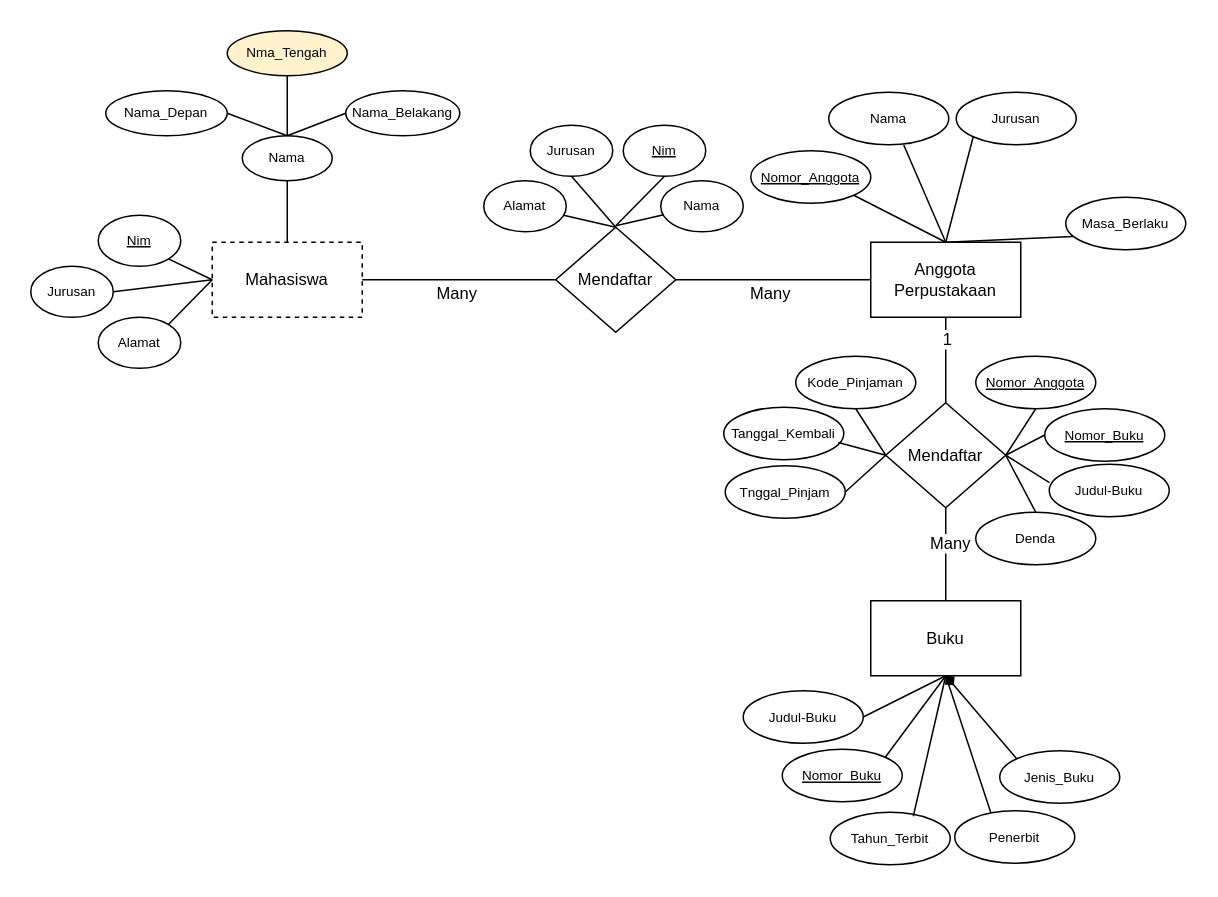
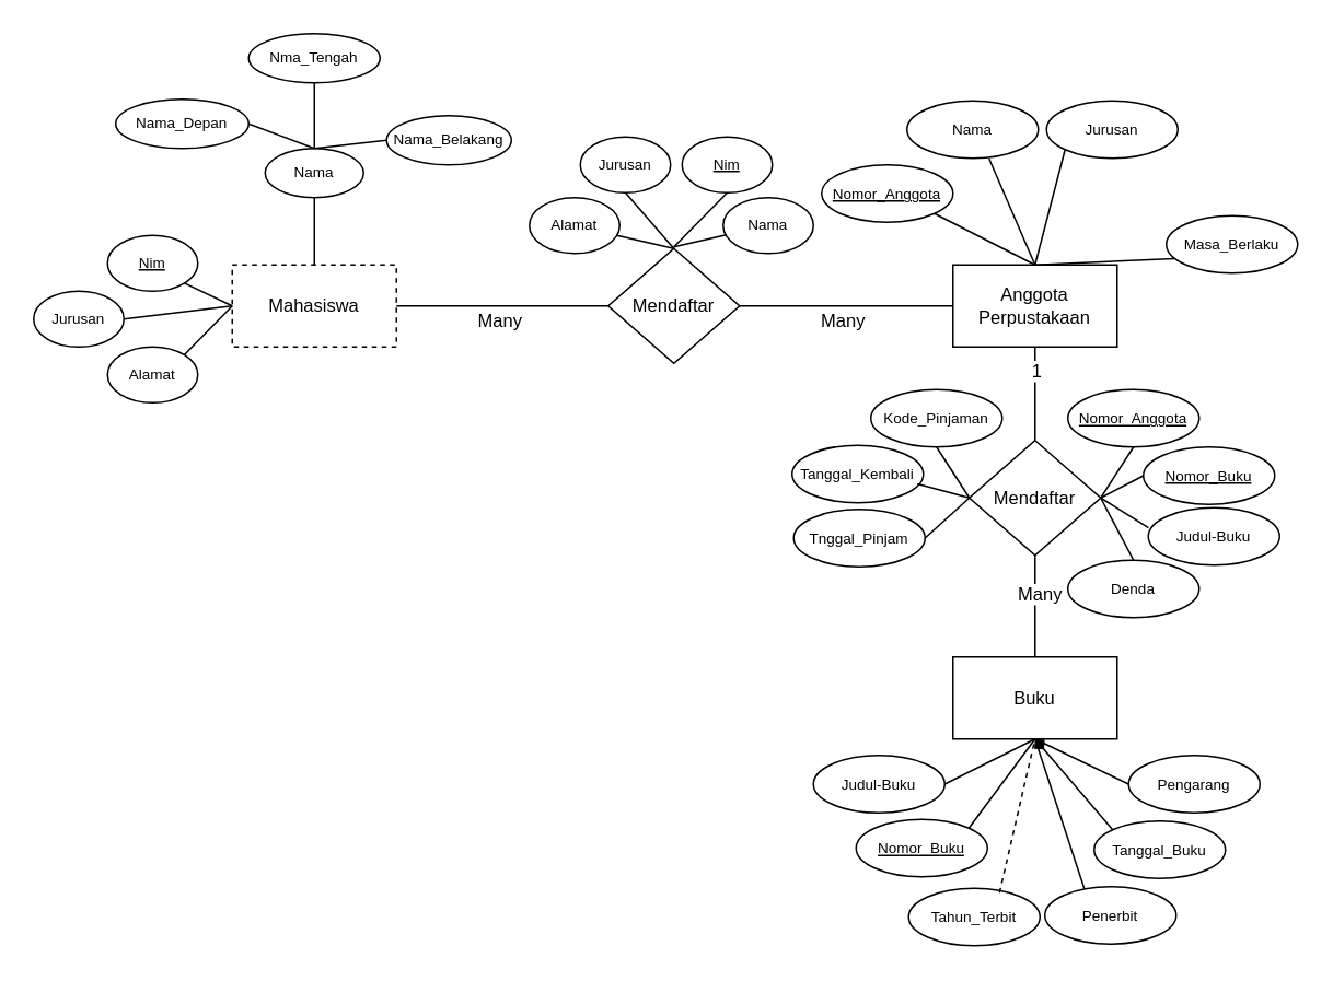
  <mxCell id="0" />
  <mxCell id="1" parent="0" />
  <mxCell id="2" value="Nama_Depan" style="ellipse;whiteSpace=wrap;html=1;align=center;fontSize=9;" vertex="1" parent="1"><mxGeometry x="70" y="60" width="81" height="30" as="geometry" /></mxCell>
  <mxCell id="3" value="Nama" style="ellipse;whiteSpace=wrap;html=1;align=center;fontSize=9;" vertex="1" parent="1"><mxGeometry x="161" y="90" width="60" height="30" as="geometry" /></mxCell>
- <mxCell id="4" value="Nama_Belakang" style="ellipse;whiteSpace=wrap;html=1;align=center;fontSize=9;" vertex="1" parent="1"><mxGeometry x="230" y="60" width="76" height="30" as="geometry" /></mxCell>
- <mxCell id="5" value="Nma_Tengah" style="ellipse;whiteSpace=wrap;html=1;align=center;fontSize=9;fillColor=#fff2cc;" vertex="1" parent="1"><mxGeometry x="151" y="20" width="80" height="30" as="geometry" /></mxCell>
+ <mxCell id="4" value="Nama_Belakang" style="ellipse;whiteSpace=wrap;html=1;align=center;fontSize=9;" vertex="1" parent="1"><mxGeometry x="235" y="70" width="76" height="30" as="geometry" /></mxCell>
+ <mxCell id="5" value="Nma_Tengah" style="ellipse;whiteSpace=wrap;html=1;align=center;fontSize=9;" vertex="1" parent="1"><mxGeometry x="151" y="20" width="80" height="30" as="geometry" /></mxCell>
  <mxCell id="6" value="" style="endArrow=none;html=1;rounded=0;exitX=1;exitY=0.5;exitDx=0;exitDy=0;entryX=0.5;entryY=0;entryDx=0;entryDy=0;" edge="1" parent="1" source="2" target="3"><mxGeometry relative="1" as="geometry"><mxPoint x="330" y="210" as="sourcePoint" /><mxPoint x="490" y="210" as="targetPoint" /></mxGeometry></mxCell>
  <mxCell id="7" value="" style="endArrow=none;html=1;rounded=0;exitX=0.5;exitY=1;exitDx=0;exitDy=0;entryX=0.5;entryY=0;entryDx=0;entryDy=0;" edge="1" parent="1" source="5" target="3"><mxGeometry relative="1" as="geometry"><mxPoint x="330" y="210" as="sourcePoint" /><mxPoint x="490" y="210" as="targetPoint" /></mxGeometry></mxCell>
  <mxCell id="8" value="Jurusan" style="ellipse;whiteSpace=wrap;html=1;align=center;fontSize=9;" vertex="1" parent="1"><mxGeometry x="20" y="177" width="55" height="34" as="geometry" /></mxCell>
  <mxCell id="9" value="" style="endArrow=none;html=1;rounded=0;exitX=0;exitY=0.5;exitDx=0;exitDy=0;entryX=0.5;entryY=0;entryDx=0;entryDy=0;" edge="1" parent="1" source="4" target="3"><mxGeometry relative="1" as="geometry"><mxPoint x="330" y="210" as="sourcePoint" /><mxPoint x="490" y="210" as="targetPoint" /></mxGeometry></mxCell>
  <mxCell id="10" value="Mahasiswa" style="whiteSpace=wrap;html=1;align=center;fontSize=11;dashed=1;" vertex="1" parent="1"><mxGeometry x="141" y="161" width="100" height="50" as="geometry" /></mxCell>
  <mxCell id="11" value="" style="endArrow=none;html=1;rounded=0;exitX=0.5;exitY=1;exitDx=0;exitDy=0;entryX=0.5;entryY=0;entryDx=0;entryDy=0;" edge="1" parent="1" source="3" target="10"><mxGeometry relative="1" as="geometry"><mxPoint x="330" y="210" as="sourcePoint" /><mxPoint x="490" y="210" as="targetPoint" /></mxGeometry></mxCell>
  <mxCell id="12" value="Nim" style="ellipse;whiteSpace=wrap;html=1;align=center;fontStyle=4;fontSize=9;" vertex="1" parent="1"><mxGeometry x="65" y="143" width="55" height="34" as="geometry" /></mxCell>
  <mxCell id="13" value="Alamat" style="ellipse;whiteSpace=wrap;html=1;align=center;fontSize=9;" vertex="1" parent="1"><mxGeometry x="65" y="211" width="55" height="34" as="geometry" /></mxCell>
  <mxCell id="14" value="" style="endArrow=none;html=1;rounded=0;exitX=1;exitY=1;exitDx=0;exitDy=0;entryX=0;entryY=0.5;entryDx=0;entryDy=0;" edge="1" parent="1" source="12" target="10"><mxGeometry relative="1" as="geometry"><mxPoint x="330" y="210" as="sourcePoint" /><mxPoint x="490" y="210" as="targetPoint" /></mxGeometry></mxCell>
  <mxCell id="15" value="" style="endArrow=none;html=1;rounded=0;exitX=1;exitY=0.5;exitDx=0;exitDy=0;entryX=0;entryY=0.5;entryDx=0;entryDy=0;" edge="1" parent="1" source="8" target="10"><mxGeometry relative="1" as="geometry"><mxPoint x="330" y="210" as="sourcePoint" /><mxPoint x="220" y="210" as="targetPoint" /></mxGeometry></mxCell>
  <mxCell id="16" value="" style="endArrow=none;html=1;rounded=0;exitX=1;exitY=0;exitDx=0;exitDy=0;entryX=0;entryY=0.5;entryDx=0;entryDy=0;" edge="1" parent="1" source="13" target="10"><mxGeometry relative="1" as="geometry"><mxPoint x="330" y="210" as="sourcePoint" /><mxPoint x="490" y="210" as="targetPoint" /></mxGeometry></mxCell>
  <mxCell id="17" value="Mendaftar" style="shape=rhombus;perimeter=rhombusPerimeter;whiteSpace=wrap;html=1;align=center;fontSize=11;" vertex="1" parent="1"><mxGeometry x="370" y="151" width="80" height="70" as="geometry" /></mxCell>
  <mxCell id="18" value="" style="endArrow=none;html=1;rounded=0;exitX=1;exitY=0.5;exitDx=0;exitDy=0;entryX=0;entryY=0.5;entryDx=0;entryDy=0;" edge="1" parent="1" source="10" target="17"><mxGeometry relative="1" as="geometry"><mxPoint x="329" y="232" as="sourcePoint" /><mxPoint x="419" y="222" as="targetPoint" /></mxGeometry></mxCell>
  <mxCell id="19" value="Many" style="edgeLabel;html=1;align=center;verticalAlign=middle;resizable=0;points=[];" vertex="1" connectable="0" parent="18"><mxGeometry x="0.003" y="-1" relative="1" as="geometry"><mxPoint x="-3" y="7" as="offset" /></mxGeometry></mxCell>
  <mxCell id="20" value="Alamat" style="ellipse;whiteSpace=wrap;html=1;align=center;fontSize=9;" vertex="1" parent="1"><mxGeometry x="322" y="120" width="55" height="34" as="geometry" /></mxCell>
  <mxCell id="21" value="Jurusan" style="ellipse;whiteSpace=wrap;html=1;align=center;fontSize=9;" vertex="1" parent="1"><mxGeometry x="353" y="83" width="55" height="34" as="geometry" /></mxCell>
  <mxCell id="22" value="Nim" style="ellipse;whiteSpace=wrap;html=1;align=center;fontStyle=4;fontSize=9;" vertex="1" parent="1"><mxGeometry x="415" y="83" width="55" height="34" as="geometry" /></mxCell>
  <mxCell id="23" value="Nama" style="ellipse;whiteSpace=wrap;html=1;align=center;fontSize=9;" vertex="1" parent="1"><mxGeometry x="440" y="120" width="55" height="34" as="geometry" /></mxCell>
  <mxCell id="24" value="" style="endArrow=none;html=1;rounded=0;exitX=0.5;exitY=1;exitDx=0;exitDy=0;entryX=0.5;entryY=0;entryDx=0;entryDy=0;" edge="1" parent="1" source="21" target="17"><mxGeometry relative="1" as="geometry"><mxPoint x="300" y="50" as="sourcePoint" /><mxPoint x="460" y="50" as="targetPoint" /></mxGeometry></mxCell>
  <mxCell id="25" value="" style="endArrow=none;html=1;rounded=0;entryX=0.5;entryY=0;entryDx=0;entryDy=0;" edge="1" parent="1" source="20" target="17"><mxGeometry relative="1" as="geometry"><mxPoint x="300" y="50" as="sourcePoint" /><mxPoint x="460" y="50" as="targetPoint" /></mxGeometry></mxCell>
  <mxCell id="26" value="" style="endArrow=none;html=1;rounded=0;entryX=0.5;entryY=1;entryDx=0;entryDy=0;" edge="1" parent="1" target="22"><mxGeometry relative="1" as="geometry"><mxPoint x="410" y="150" as="sourcePoint" /><mxPoint x="460" y="50" as="targetPoint" /></mxGeometry></mxCell>
  <mxCell id="27" value="" style="endArrow=none;html=1;rounded=0;entryX=0.036;entryY=0.667;entryDx=0;entryDy=0;entryPerimeter=0;" edge="1" parent="1" target="23"><mxGeometry relative="1" as="geometry"><mxPoint x="410" y="150" as="sourcePoint" /><mxPoint x="490" y="110" as="targetPoint" /></mxGeometry></mxCell>
  <mxCell id="28" value="Anggota Perpustakaan" style="whiteSpace=wrap;html=1;align=center;fontSize=11;" vertex="1" parent="1"><mxGeometry x="580" y="161" width="100" height="50" as="geometry" /></mxCell>
  <mxCell id="29" value="Nomor_Anggota" style="ellipse;whiteSpace=wrap;html=1;align=center;fontStyle=4;fontSize=9;" vertex="1" parent="1"><mxGeometry x="500" y="100" width="80" height="35" as="geometry" /></mxCell>
  <mxCell id="30" value="Nama" style="ellipse;whiteSpace=wrap;html=1;align=center;fontSize=9;" vertex="1" parent="1"><mxGeometry x="552" y="61" width="80" height="35" as="geometry" /></mxCell>
  <mxCell id="31" value="Jurusan" style="ellipse;whiteSpace=wrap;html=1;align=center;fontSize=9;" vertex="1" parent="1"><mxGeometry x="637" y="61" width="80" height="35" as="geometry" /></mxCell>
  <mxCell id="32" value="Masa_Berlaku" style="ellipse;whiteSpace=wrap;html=1;align=center;fontSize=9;" vertex="1" parent="1"><mxGeometry x="710" y="131" width="80" height="35" as="geometry" /></mxCell>
  <mxCell id="33" value="" style="endArrow=none;html=1;rounded=0;exitX=1;exitY=0.5;exitDx=0;exitDy=0;entryX=0;entryY=0.5;entryDx=0;entryDy=0;" edge="1" parent="1" source="17" target="28"><mxGeometry relative="1" as="geometry"><mxPoint x="470" y="190" as="sourcePoint" /><mxPoint x="580" y="190" as="targetPoint" /></mxGeometry></mxCell>
  <mxCell id="34" value="Many" style="edgeLabel;html=1;align=center;verticalAlign=middle;resizable=0;points=[];" vertex="1" connectable="0" parent="33"><mxGeometry x="-0.051" y="1" relative="1" as="geometry"><mxPoint y="9" as="offset" /></mxGeometry></mxCell>
  <mxCell id="35" value="" style="endArrow=none;html=1;rounded=0;entryX=1;entryY=1;entryDx=0;entryDy=0;exitX=0.5;exitY=0;exitDx=0;exitDy=0;" edge="1" parent="1" source="28" target="29"><mxGeometry relative="1" as="geometry"><mxPoint x="470" y="190" as="sourcePoint" /><mxPoint x="630" y="190" as="targetPoint" /></mxGeometry></mxCell>
  <mxCell id="36" value="" style="endArrow=none;html=1;rounded=0;exitX=0.625;exitY=1.005;exitDx=0;exitDy=0;exitPerimeter=0;entryX=0.5;entryY=0;entryDx=0;entryDy=0;" edge="1" parent="1" source="30" target="28"><mxGeometry relative="1" as="geometry"><mxPoint x="470" y="190" as="sourcePoint" /><mxPoint x="630" y="190" as="targetPoint" /></mxGeometry></mxCell>
  <mxCell id="37" value="" style="endArrow=none;html=1;rounded=0;exitX=0;exitY=1;exitDx=0;exitDy=0;entryX=0.5;entryY=0;entryDx=0;entryDy=0;" edge="1" parent="1" source="31" target="28"><mxGeometry relative="1" as="geometry"><mxPoint x="470" y="190" as="sourcePoint" /><mxPoint x="630" y="190" as="targetPoint" /></mxGeometry></mxCell>
  <mxCell id="38" value="" style="endArrow=none;html=1;rounded=0;exitX=0.063;exitY=0.748;exitDx=0;exitDy=0;exitPerimeter=0;entryX=0.5;entryY=0;entryDx=0;entryDy=0;" edge="1" parent="1" source="32" target="28"><mxGeometry relative="1" as="geometry"><mxPoint x="470" y="190" as="sourcePoint" /><mxPoint x="630" y="190" as="targetPoint" /></mxGeometry></mxCell>
  <mxCell id="39" value="Judul-Buku" style="ellipse;whiteSpace=wrap;html=1;align=center;fontSize=9;" vertex="1" parent="1"><mxGeometry x="699" y="309" width="80" height="35" as="geometry" /></mxCell>
  <mxCell id="40" value="Tnggal_Pinjam" style="ellipse;whiteSpace=wrap;html=1;align=center;fontSize=9;" vertex="1" parent="1"><mxGeometry x="483" y="310" width="80" height="35" as="geometry" /></mxCell>
  <mxCell id="41" value="Tanggal_Kembali" style="ellipse;whiteSpace=wrap;html=1;align=center;fontSize=9;" vertex="1" parent="1"><mxGeometry x="482" y="271" width="80" height="35" as="geometry" /></mxCell>
  <mxCell id="42" value="Kode_Pinjaman" style="ellipse;whiteSpace=wrap;html=1;align=center;fontSize=9;" vertex="1" parent="1"><mxGeometry x="530" y="237" width="80" height="35" as="geometry" /></mxCell>
  <mxCell id="43" value="Mendaftar" style="shape=rhombus;perimeter=rhombusPerimeter;whiteSpace=wrap;html=1;align=center;fontSize=11;" vertex="1" parent="1"><mxGeometry x="590" y="268" width="80" height="70" as="geometry" /></mxCell>
  <mxCell id="44" value="" style="endArrow=none;html=1;rounded=0;entryX=0.5;entryY=1;entryDx=0;entryDy=0;exitX=0.5;exitY=0;exitDx=0;exitDy=0;" edge="1" parent="1" source="43" target="28"><mxGeometry relative="1" as="geometry"><mxPoint x="470" y="190" as="sourcePoint" /><mxPoint x="630" y="190" as="targetPoint" /></mxGeometry></mxCell>
  <mxCell id="45" value="1" style="edgeLabel;html=1;align=center;verticalAlign=middle;resizable=0;points=[];" vertex="1" connectable="0" parent="44"><mxGeometry x="0.497" relative="1" as="geometry"><mxPoint as="offset" /></mxGeometry></mxCell>
  <mxCell id="46" value="" style="endArrow=none;html=1;rounded=0;exitX=0.5;exitY=1;exitDx=0;exitDy=0;entryX=0;entryY=0.5;entryDx=0;entryDy=0;" edge="1" parent="1" source="42" target="43"><mxGeometry relative="1" as="geometry"><mxPoint x="470" y="190" as="sourcePoint" /><mxPoint x="630" y="190" as="targetPoint" /></mxGeometry></mxCell>
  <mxCell id="47" value="" style="endArrow=none;html=1;rounded=0;exitX=0.954;exitY=0.671;exitDx=0;exitDy=0;exitPerimeter=0;entryX=0;entryY=0.5;entryDx=0;entryDy=0;" edge="1" parent="1" source="41" target="43"><mxGeometry relative="1" as="geometry"><mxPoint x="470" y="190" as="sourcePoint" /><mxPoint x="630" y="190" as="targetPoint" /></mxGeometry></mxCell>
  <mxCell id="48" value="" style="endArrow=none;html=1;rounded=0;exitX=1;exitY=0.5;exitDx=0;exitDy=0;entryX=0;entryY=0.5;entryDx=0;entryDy=0;" edge="1" parent="1" source="40" target="43"><mxGeometry relative="1" as="geometry"><mxPoint x="470" y="190" as="sourcePoint" /><mxPoint x="630" y="190" as="targetPoint" /></mxGeometry></mxCell>
  <mxCell id="49" value="Nomor_Buku" style="ellipse;whiteSpace=wrap;html=1;align=center;fontStyle=4;fontSize=9;" vertex="1" parent="1"><mxGeometry x="696" y="272" width="80" height="35" as="geometry" /></mxCell>
  <mxCell id="50" value="Nomor_Anggota" style="ellipse;whiteSpace=wrap;html=1;align=center;fontStyle=4;fontSize=9;" vertex="1" parent="1"><mxGeometry x="650" y="237" width="80" height="35" as="geometry" /></mxCell>
  <mxCell id="51" value="Denda" style="ellipse;whiteSpace=wrap;html=1;align=center;fontSize=9;" vertex="1" parent="1"><mxGeometry x="650" y="341" width="80" height="35" as="geometry" /></mxCell>
  <mxCell id="52" value="" style="endArrow=none;html=1;rounded=0;exitX=1;exitY=0.5;exitDx=0;exitDy=0;entryX=0.5;entryY=1;entryDx=0;entryDy=0;" edge="1" parent="1" source="43" target="50"><mxGeometry relative="1" as="geometry"><mxPoint x="470" y="190" as="sourcePoint" /><mxPoint x="630" y="190" as="targetPoint" /></mxGeometry></mxCell>
  <mxCell id="53" value="" style="endArrow=none;html=1;rounded=0;exitX=1;exitY=0.5;exitDx=0;exitDy=0;entryX=0;entryY=0.5;entryDx=0;entryDy=0;" edge="1" parent="1" source="43" target="49"><mxGeometry relative="1" as="geometry"><mxPoint x="470" y="190" as="sourcePoint" /><mxPoint x="630" y="190" as="targetPoint" /></mxGeometry></mxCell>
  <mxCell id="54" value="" style="endArrow=none;html=1;rounded=0;exitX=1;exitY=0.5;exitDx=0;exitDy=0;entryX=0.002;entryY=0.348;entryDx=0;entryDy=0;entryPerimeter=0;" edge="1" parent="1" source="43" target="39"><mxGeometry relative="1" as="geometry"><mxPoint x="470" y="190" as="sourcePoint" /><mxPoint x="630" y="190" as="targetPoint" /></mxGeometry></mxCell>
  <mxCell id="55" value="" style="endArrow=none;html=1;rounded=0;exitX=0.5;exitY=0;exitDx=0;exitDy=0;entryX=1;entryY=0.5;entryDx=0;entryDy=0;" edge="1" parent="1" source="51" target="43"><mxGeometry relative="1" as="geometry"><mxPoint x="470" y="190" as="sourcePoint" /><mxPoint x="630" y="190" as="targetPoint" /></mxGeometry></mxCell>
  <mxCell id="56" value="Buku" style="whiteSpace=wrap;html=1;align=center;fontSize=11;" vertex="1" parent="1"><mxGeometry x="580" y="400" width="100" height="50" as="geometry" /></mxCell>
  <mxCell id="57" value="" style="endArrow=none;html=1;rounded=0;exitX=0.5;exitY=1;exitDx=0;exitDy=0;entryX=0.5;entryY=0;entryDx=0;entryDy=0;" edge="1" parent="1" source="43" target="56"><mxGeometry relative="1" as="geometry"><mxPoint x="470" y="440" as="sourcePoint" /><mxPoint x="630" y="400" as="targetPoint" /></mxGeometry></mxCell>
  <mxCell id="58" value="Many" style="edgeLabel;html=1;align=center;verticalAlign=middle;resizable=0;points=[];" vertex="1" connectable="0" parent="57"><mxGeometry x="-0.253" y="2" relative="1" as="geometry"><mxPoint as="offset" /></mxGeometry></mxCell>
  <mxCell id="59" value="Penerbit" style="ellipse;whiteSpace=wrap;html=1;align=center;fontSize=9;" vertex="1" parent="1"><mxGeometry x="636" y="540" width="80" height="35" as="geometry" /></mxCell>
  <mxCell id="60" value="Tahun_Terbit" style="ellipse;whiteSpace=wrap;html=1;align=center;fontSize=9;" vertex="1" parent="1"><mxGeometry x="553" y="541" width="80" height="35" as="geometry" /></mxCell>
- <mxCell id="62" value="Jenis_Buku" style="ellipse;whiteSpace=wrap;html=1;align=center;fontSize=9;" vertex="1" parent="1"><mxGeometry x="666" y="500" width="80" height="35" as="geometry" /></mxCell>
+ <mxCell id="61" value="Pengarang" style="ellipse;whiteSpace=wrap;html=1;align=center;fontSize=9;" vertex="1" parent="1"><mxGeometry x="687" y="460" width="80" height="35" as="geometry" /></mxCell>
+ <mxCell id="62" value="Tanggal_Buku" style="ellipse;whiteSpace=wrap;html=1;align=center;fontSize=9;" vertex="1" parent="1"><mxGeometry x="666" y="500" width="80" height="35" as="geometry" /></mxCell>
  <mxCell id="63" value="Judul-Buku" style="ellipse;whiteSpace=wrap;html=1;align=center;fontSize=9;" vertex="1" parent="1"><mxGeometry x="495" y="460" width="80" height="35" as="geometry" /></mxCell>
  <mxCell id="64" value="Nomor_Buku" style="ellipse;whiteSpace=wrap;html=1;align=center;fontStyle=4;fontSize=9;" vertex="1" parent="1"><mxGeometry x="521" y="499" width="80" height="35" as="geometry" /></mxCell>
  <mxCell id="65" value="" style="endArrow=none;html=1;rounded=0;exitX=1;exitY=0.5;exitDx=0;exitDy=0;entryX=0.5;entryY=1;entryDx=0;entryDy=0;" edge="1" parent="1" source="63" target="56"><mxGeometry relative="1" as="geometry"><mxPoint x="470" y="360" as="sourcePoint" /><mxPoint x="630" y="360" as="targetPoint" /></mxGeometry></mxCell>
  <mxCell id="66" value="" style="endArrow=none;html=1;rounded=0;exitX=1;exitY=0;exitDx=0;exitDy=0;entryX=0.5;entryY=1;entryDx=0;entryDy=0;" edge="1" parent="1" source="64" target="56"><mxGeometry relative="1" as="geometry"><mxPoint x="470" y="360" as="sourcePoint" /><mxPoint x="630" y="360" as="targetPoint" /></mxGeometry></mxCell>
- <mxCell id="67" value="" style="endArrow=none;html=1;rounded=0;exitX=0.692;exitY=0.076;exitDx=0;exitDy=0;exitPerimeter=0;entryX=0.5;entryY=1;entryDx=0;entryDy=0;" edge="1" parent="1" source="60" target="56"><mxGeometry relative="1" as="geometry"><mxPoint x="470" y="360" as="sourcePoint" /><mxPoint x="630" y="360" as="targetPoint" /></mxGeometry></mxCell>
+ <mxCell id="67" value="" style="endArrow=none;html=1;rounded=0;exitX=0.692;exitY=0.076;exitDx=0;exitDy=0;exitPerimeter=0;entryX=0.5;entryY=1;entryDx=0;entryDy=0;dashed=1;" edge="1" parent="1" source="60" target="56"><mxGeometry relative="1" as="geometry"><mxPoint x="470" y="360" as="sourcePoint" /><mxPoint x="630" y="360" as="targetPoint" /></mxGeometry></mxCell>
  <mxCell id="68" value="" style="endArrow=none;html=1;rounded=0;exitX=0.3;exitY=0.033;exitDx=0;exitDy=0;exitPerimeter=0;entryX=0.5;entryY=1;entryDx=0;entryDy=0;" edge="1" parent="1" source="59" target="56"><mxGeometry relative="1" as="geometry"><mxPoint x="470" y="360" as="sourcePoint" /><mxPoint x="630" y="360" as="targetPoint" /></mxGeometry></mxCell>
  <mxCell id="69" value="" style="endArrow=diamond;html=1;rounded=0;exitX=0;exitY=0;exitDx=0;exitDy=0;entryX=0.5;entryY=1;entryDx=0;entryDy=0;" edge="1" parent="1" source="62" target="56"><mxGeometry relative="1" as="geometry"><mxPoint x="470" y="360" as="sourcePoint" /><mxPoint x="630" y="360" as="targetPoint" /></mxGeometry></mxCell>
+ <mxCell id="70" value="" style="endArrow=none;html=1;rounded=0;exitX=0;exitY=0.5;exitDx=0;exitDy=0;entryX=0.5;entryY=1;entryDx=0;entryDy=0;" edge="1" parent="1" source="61" target="56"><mxGeometry relative="1" as="geometry"><mxPoint x="470" y="360" as="sourcePoint" /><mxPoint x="630" y="360" as="targetPoint" /></mxGeometry></mxCell>
